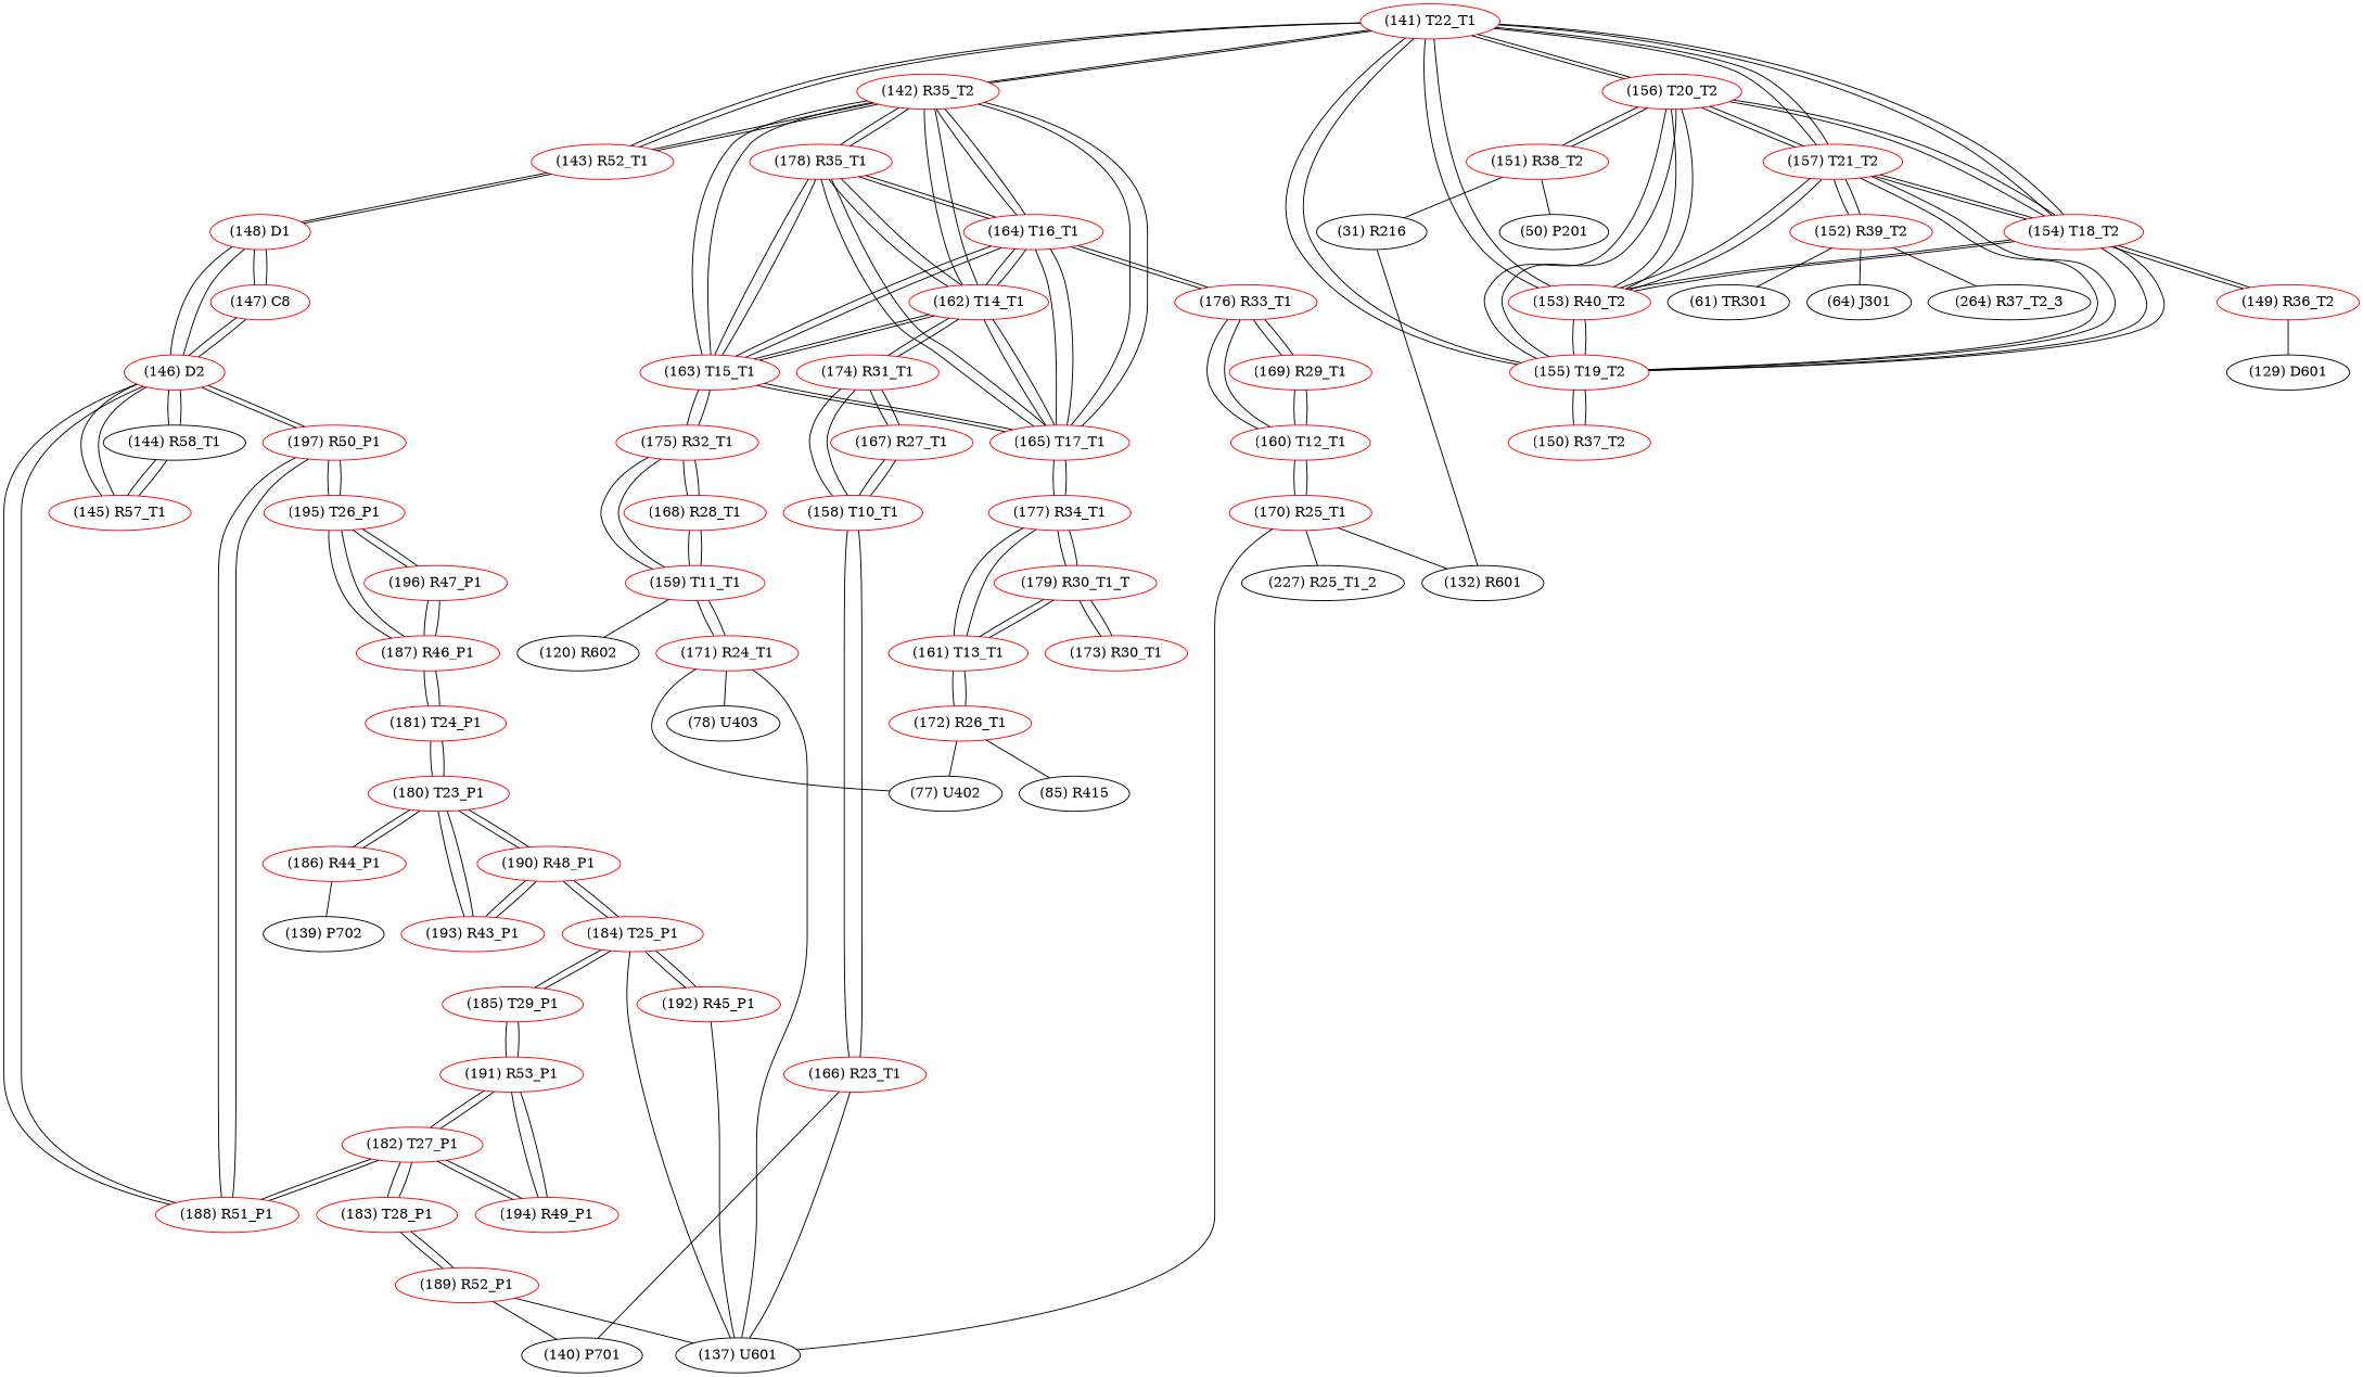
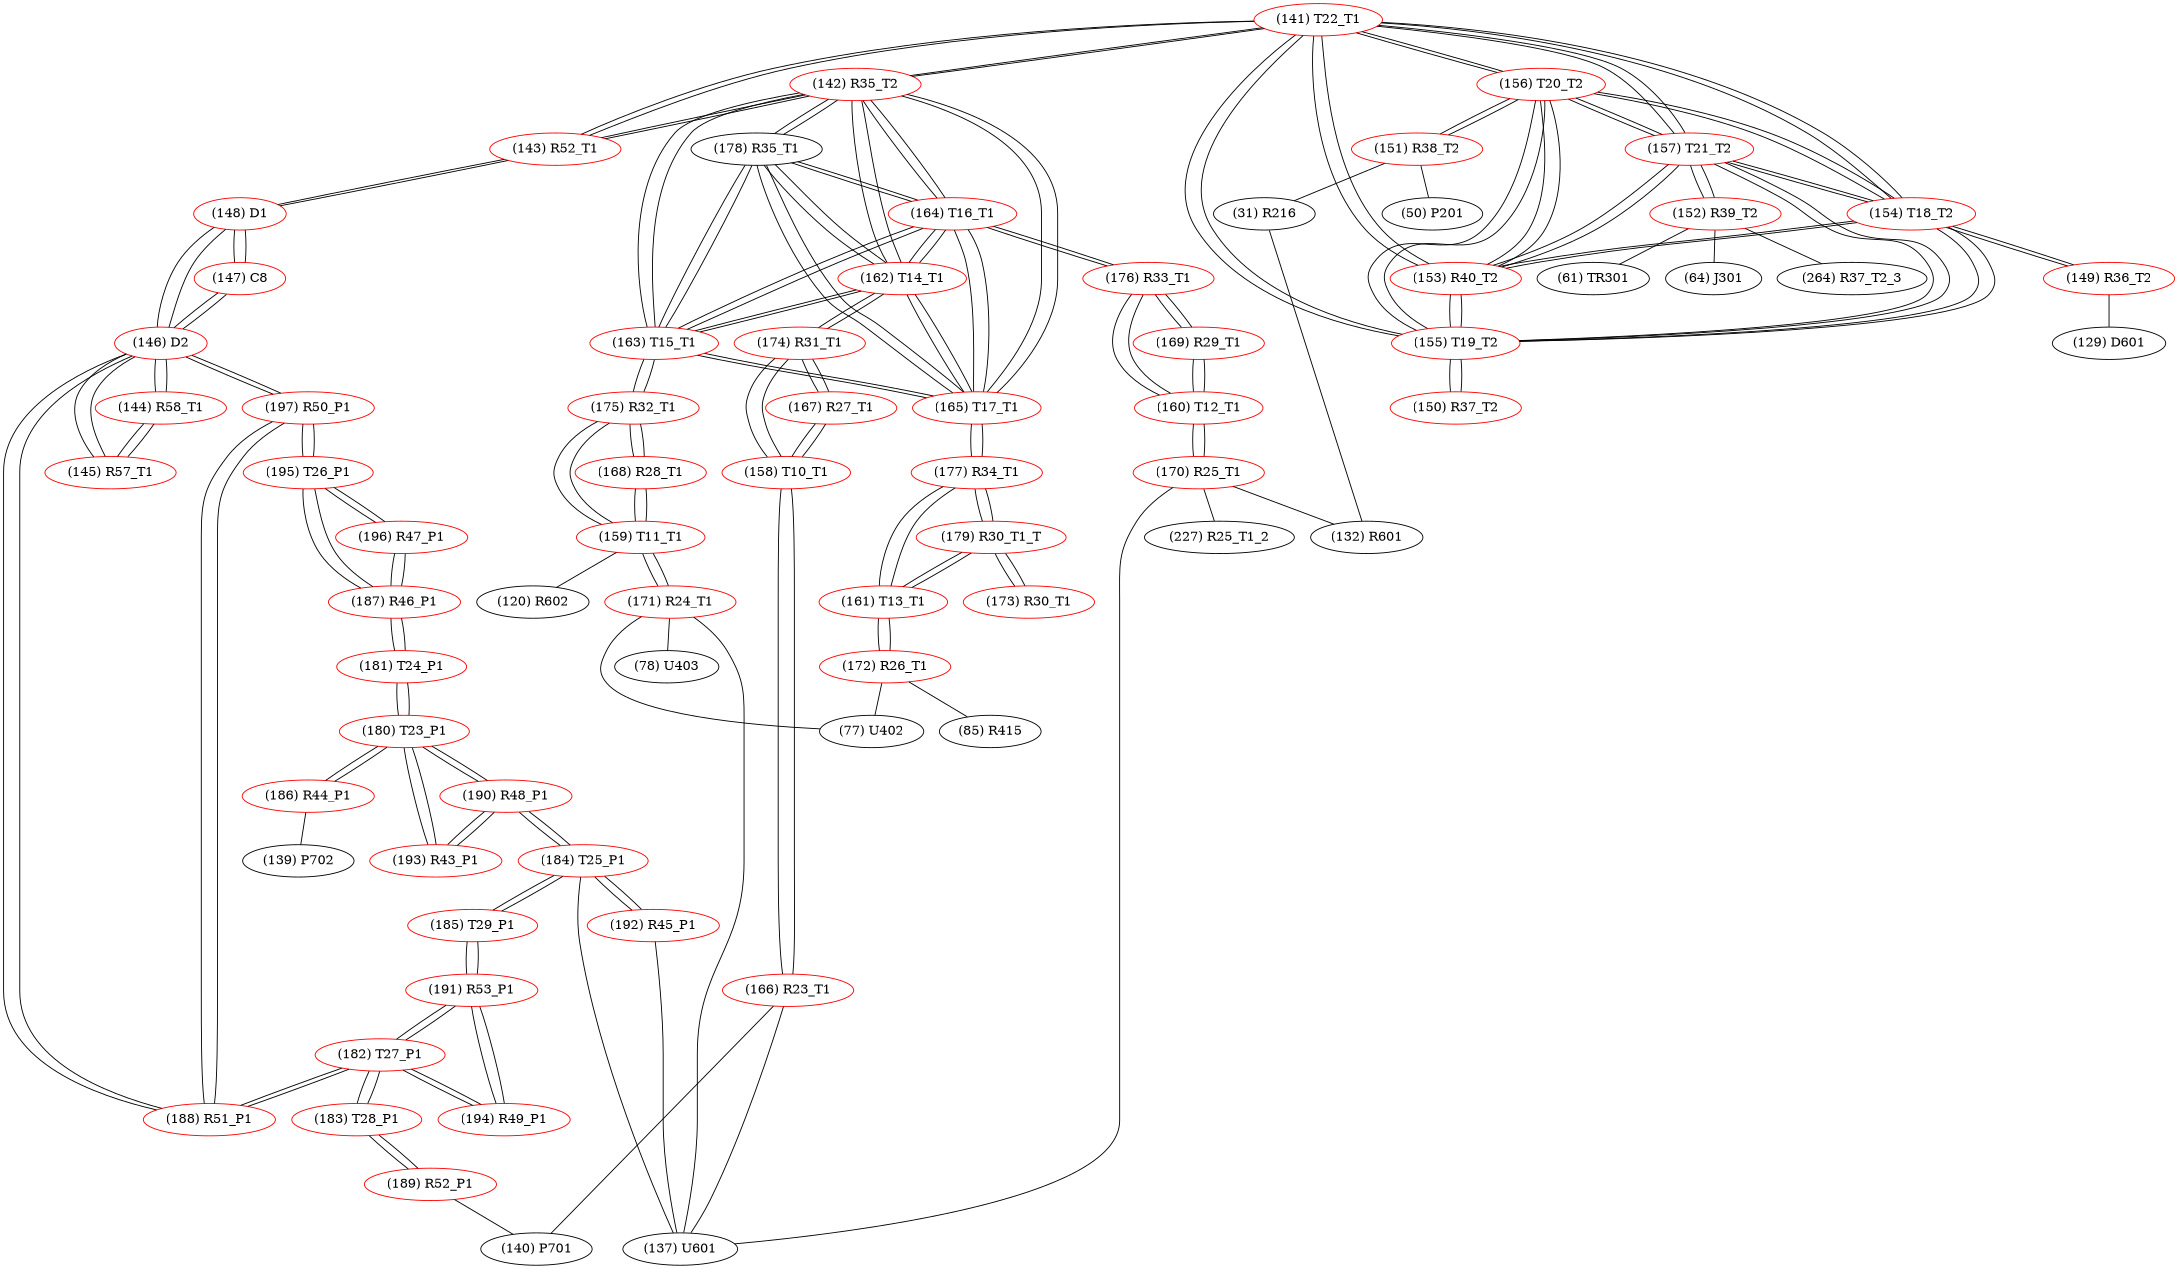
  graph {
    node [color=red]
    n1 [label="(141) T22_T1"]
    n2 [label="(142) R35_T2"]
    n3 [label="(143) R52_T1"]
    n4 [label="(156) T20_T2"]
    n5 [label="(157) T21_T2"]
    n6 [label="(155) T19_T2"]
    n7 [label="(153) R40_T2"]
    n8 [label="(154) T18_T2"]
    n9 [label="(162) T14_T1"]
    n10 [label="(163) T15_T1"]
    n11 [label="(165) T17_T1"]
    n12 [label="(164) T16_T1"]
-   n13 [label="(178) R35_T1"]
+   n13 [color=black label="(178) R35_T1"]
    n14 [label="(148) D1"]
    n15 [label="(151) R38_T2"]
    n16 [label="(152) R39_T2"]
    n17 [label="(150) R37_T2"]
    n18 [label="(149) R36_T2"]
    n19 [label="(174) R31_T1"]
    n20 [label="(175) R32_T1"]
    n21 [label="(177) R34_T1"]
    n22 [label="(176) R33_T1"]
    n23 [label="(146) D2"]
    n24 [label="(147) C8"]
    n25 [label="(50) P201" color=""]
    n26 [label="(31) R216" color=""]
    n27 [label="(61) TR301" color=""]
    n28 [label="(64) J301" color=""]
    n29 [label="(264) R37_T2_3" color=""]
    n30 [label="(129) D601" color=""]
    n31 [label="(158) T10_T1"]
    n32 [label="(167) R27_T1"]
    n33 [label="(159) T11_T1"]
    n34 [label="(168) R28_T1"]
    n35 [label="(161) T13_T1"]
    n36 [label="(179) R30_T1_T"]
    n37 [label="(160) T12_T1"]
    n38 [label="(169) R29_T1"]
-   n39 [color=black label="(144) R58_T1"]
+   n39 [label="(144) R58_T1"]
    n40 [label="(145) R57_T1"]
    n41 [label="(188) R51_P1"]
    n42 [label="(197) R50_P1"]
    n43 [label="(182) T27_P1"]
    n44 [label="(195) T26_P1"]
    n45 [label="(183) T28_P1"]
    n46 [label="(191) R53_P1"]
    n47 [label="(194) R49_P1"]
    n48 [label="(187) R46_P1"]
    n49 [label="(196) R47_P1"]
    n50 [label="(132) R601" color=""]
    n51 [label="(166) R23_T1"]
    n52 [label="(137) U601" color=""]
    n53 [label="(140) P701" color=""]
    n54 [label="(171) R24_T1"]
    n55 [label="(120) R602" color=""]
    n56 [label="(78) U403" color=""]
    n57 [label="(77) U402" color=""]
    n58 [label="(170) R25_T1"]
    n59 [label="(227) R25_T1_2" color=""]
    n60 [label="(172) R26_T1"]
    n61 [label="(173) R30_T1"]
    n62 [label="(85) R415" color=""]
    n63 [label="(180) T23_P1"]
    n64 [label="(190) R48_P1"]
    n65 [label="(193) R43_P1"]
    n66 [label="(181) T24_P1"]
    n67 [label="(186) R44_P1"]
    n68 [label="(184) T25_P1"]
    n69 [label="(139) P702" color=""]
    n70 [label="(185) T29_P1"]
    n71 [label="(192) R45_P1"]
    n72 [label="(189) R52_P1"]
    n1 -- n2
    n1 -- n3
    n1 -- n4
    n1 -- n5
    n1 -- n6
    n1 -- n7
    n1 -- n8
    n2 -- n1
    n2 -- n3
    n2 -- n9
    n2 -- n10
    n2 -- n11
    n2 -- n12
    n2 -- n13
    n3 -- n1
    n3 -- n2
    n3 -- n14
    n4 -- n1
    n4 -- n5
    n4 -- n6
    n4 -- n7
    n4 -- n8
    n4 -- n15
    n5 -- n1
    n5 -- n4
    n5 -- n6
    n5 -- n7
    n5 -- n8
    n5 -- n16
    n6 -- n1
    n6 -- n4
    n6 -- n5
    n6 -- n7
    n6 -- n8
    n6 -- n17
    n7 -- n1
    n7 -- n4
    n7 -- n5
    n7 -- n6
    n7 -- n8
    n8 -- n1
    n8 -- n4
    n8 -- n5
    n8 -- n6
    n8 -- n7
    n8 -- n18
    n9 -- n2
    n9 -- n10
    n9 -- n11
    n9 -- n12
    n9 -- n13
    n9 -- n19
    n10 -- n2
    n10 -- n9
    n10 -- n11
    n10 -- n12
    n10 -- n13
    n10 -- n20
    n11 -- n2
    n11 -- n9
    n11 -- n10
    n11 -- n12
    n11 -- n13
    n11 -- n21
    n12 -- n2
    n12 -- n9
    n12 -- n10
    n12 -- n11
    n12 -- n13
    n12 -- n22
    n13 -- n2
    n13 -- n9
    n13 -- n10
    n13 -- n11
    n13 -- n12
    n14 -- n3
    n14 -- n23
    n14 -- n24
    n15 -- n4
    n15 -- n25
    n15 -- n26
    n16 -- n5
    n16 -- n27
    n16 -- n28
    n16 -- n29
    n17 -- n6
    n18 -- n8
    n18 -- n30
    n19 -- n9
    n19 -- n31
    n19 -- n32
    n20 -- n10
    n20 -- n33
    n20 -- n34
    n21 -- n11
    n21 -- n35
    n21 -- n36
    n22 -- n12
    n22 -- n37
    n22 -- n38
    n23 -- n14
    n23 -- n24
    n23 -- n39
    n23 -- n40
    n23 -- n41
    n23 -- n42
    n24 -- n14
    n24 -- n23
    n26 -- n50
    n31 -- n19
    n31 -- n32
    n31 -- n51
    n32 -- n19
    n32 -- n31
    n33 -- n20
    n33 -- n34
    n33 -- n54
    n33 -- n55
    n34 -- n20
    n34 -- n33
    n35 -- n21
    n35 -- n36
    n35 -- n60
    n36 -- n21
    n36 -- n35
    n36 -- n61
    n37 -- n22
    n37 -- n38
    n37 -- n58
    n38 -- n22
    n38 -- n37
    n39 -- n23
    n39 -- n40
    n40 -- n23
    n40 -- n39
    n41 -- n23
    n41 -- n42
    n41 -- n43
    n42 -- n23
    n42 -- n41
    n42 -- n44
    n43 -- n41
    n43 -- n45
    n43 -- n46
    n43 -- n47
    n44 -- n42
    n44 -- n48
    n44 -- n49
    n45 -- n43
    n45 -- n72
    n46 -- n43
    n46 -- n47
    n46 -- n70
    n47 -- n43
    n47 -- n46
    n48 -- n44
    n48 -- n49
    n48 -- n66
    n49 -- n44
    n49 -- n48
    n51 -- n31
    n51 -- n52
    n51 -- n53
    n54 -- n33
    n54 -- n52
    n54 -- n56
    n54 -- n57
    n58 -- n37
    n58 -- n50
    n58 -- n52
    n58 -- n59
    n60 -- n35
    n60 -- n57
    n60 -- n62
    n61 -- n36
    n63 -- n64
    n63 -- n65
    n63 -- n66
    n63 -- n67
    n64 -- n63
    n64 -- n65
    n64 -- n68
    n65 -- n63
    n65 -- n64
    n66 -- n48
    n66 -- n63
    n67 -- n63
    n67 -- n69
    n68 -- n52
    n68 -- n64
    n68 -- n70
    n68 -- n71
    n70 -- n46
    n70 -- n68
    n71 -- n52
    n71 -- n68
    n72 -- n45
-   n72 -- n52
    n72 -- n53
  }
